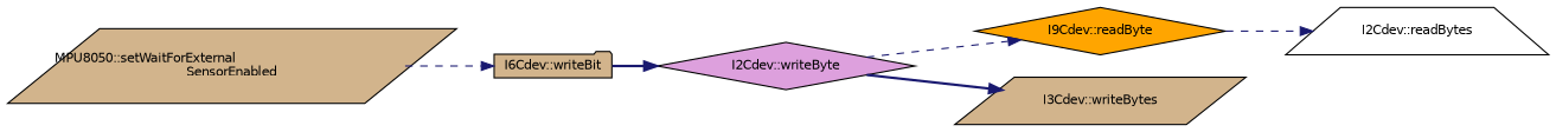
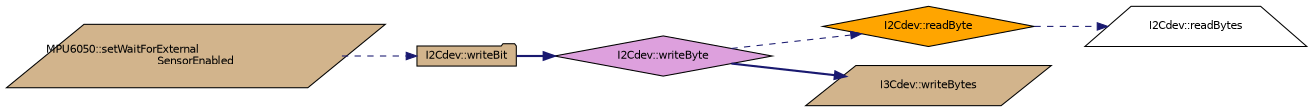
  digraph {
    rankdir=LR
    node [color=black fillcolor=tan fontname=Helvetica fontsize=10 shape=parallelogram style=filled]
    edge [color=midnightblue fontname=Helvetica fontsize=10 labelfontname=Helvetica labelfontsize=10 style=dashed]
-   n1 [fontcolor=black height=0.2 label="MPU8050::setWaitForExternal\lSensorEnabled" width=0.4]
-   n2 [height=0.2 label="I6Cdev::writeBit" shape=folder width=0.4]
+   n1 [fontcolor=black height=0.2 label="MPU6050::setWaitForExternal\lSensorEnabled" width=0.4]
+   n2 [height=0.2 label="I2Cdev::writeBit" shape=folder width=0.4]
    n3 [fillcolor=plum height=0.2 label="I2Cdev::writeByte" shape=diamond width=0.4]
-   n4 [fillcolor=orange height=0.2 label="I9Cdev::readByte" shape=diamond width=0.4]
+   n4 [fillcolor=orange height=0.2 label="I2Cdev::readByte" shape=diamond width=0.4]
    n5 [fillcolor=white height=0.2 label="I2Cdev::readBytes" shape=trapezium width=0.4]
    n6 [height=0.2 label="I3Cdev::writeBytes" width=0.4]
    n1 -> n2
    n2 -> n3 [style=bold]
    n3 -> n4
    n3 -> n6 [style=bold]
    n4 -> n5
  }
